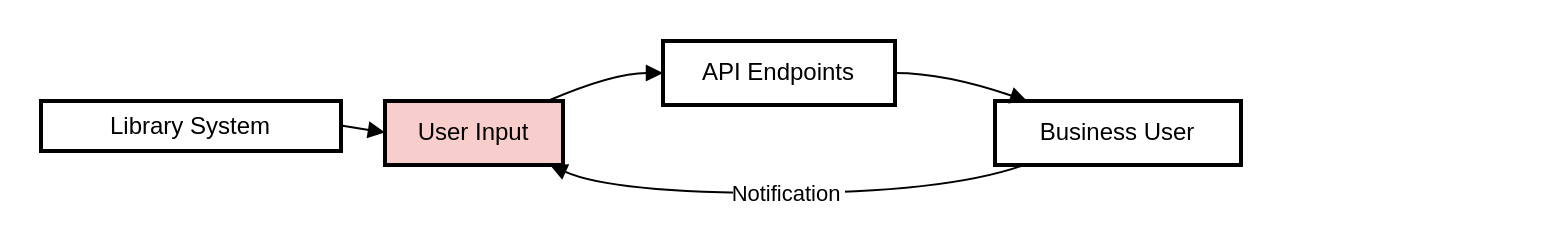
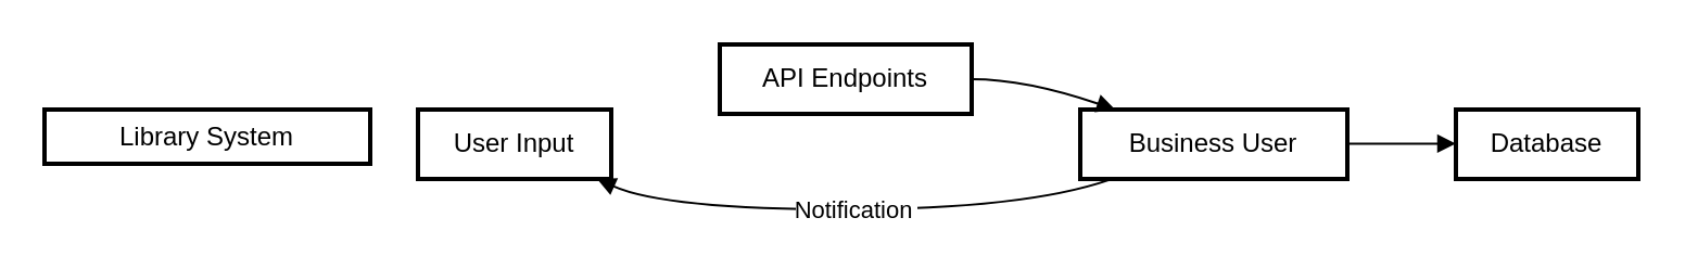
  <mxCell id="0" />
  <mxCell id="1" parent="0" />
  <mxCell id="2" value="Library System" style="whiteSpace=wrap;strokeWidth=2;" vertex="1" parent="1"><mxGeometry x="20" y="50" width="150" height="25" as="geometry" /></mxCell>
- <mxCell id="3" value="User Input" style="whiteSpace=wrap;strokeWidth=2;fillColor=#f8cecc;" vertex="1" parent="1"><mxGeometry x="192" y="50" width="89" height="32" as="geometry" /></mxCell>
+ <mxCell id="3" value="User Input" style="whiteSpace=wrap;strokeWidth=2;" vertex="1" parent="1"><mxGeometry x="192" y="50" width="89" height="32" as="geometry" /></mxCell>
  <mxCell id="4" value="API Endpoints" style="whiteSpace=wrap;strokeWidth=2;" vertex="1" parent="1"><mxGeometry x="331" width="116" height="32" as="geometry" y="20" /></mxCell>
  <mxCell id="5" value="Business User" style="whiteSpace=wrap;strokeWidth=2;" vertex="1" parent="1"><mxGeometry x="497" y="50" width="123" height="32" as="geometry" /></mxCell>
- <mxCell id="7" value="" style="curved=1;startArrow=none;endArrow=block;exitX=0.998;exitY=0.492;entryX=-0.003;entryY=0.492;" edge="1" parent="1" source="2" target="3"><mxGeometry relative="1" as="geometry"><Array as="points" /></mxGeometry></mxCell>
- <mxCell id="8" value="" style="curved=1;startArrow=none;endArrow=block;exitX=0.92;exitY=-0.008;entryX=0.001;entryY=0.5;" edge="1" parent="1" source="3" target="4"><mxGeometry relative="1" as="geometry"><Array as="points"><mxPoint x="306" y="36" /></Array></mxGeometry></mxCell>
+ <mxCell id="6" value="Database" style="whiteSpace=wrap;strokeWidth=2;" vertex="1" parent="1"><mxGeometry x="670" y="50" width="84" height="32" as="geometry" /></mxCell>
  <mxCell id="9" value="" style="curved=1;startArrow=none;endArrow=block;exitX=1.004;exitY=0.5;entryX=0.125;entryY=-0.008;" edge="1" parent="1" source="4" target="5"><mxGeometry relative="1" as="geometry"><Array as="points"><mxPoint x="472" y="36" /></Array></mxGeometry></mxCell>
+ <mxCell id="10" value="" style="curved=1;startArrow=none;endArrow=block;exitX=1.001;exitY=0.492;entryX=0.001;entryY=0.492;" edge="1" parent="1" source="5" target="6"><mxGeometry relative="1" as="geometry"><Array as="points" /></mxGeometry></mxCell>
  <mxCell id="11" value="Notification" style="curved=1;startArrow=none;endArrow=block;exitX=0.125;exitY=0.992;entryX=0.92;entryY=0.992;" edge="1" parent="1" source="5" target="3"><mxGeometry relative="1" as="geometry"><Array as="points"><mxPoint x="472" y="96" /><mxPoint x="306" y="96" /></Array></mxGeometry></mxCell>
